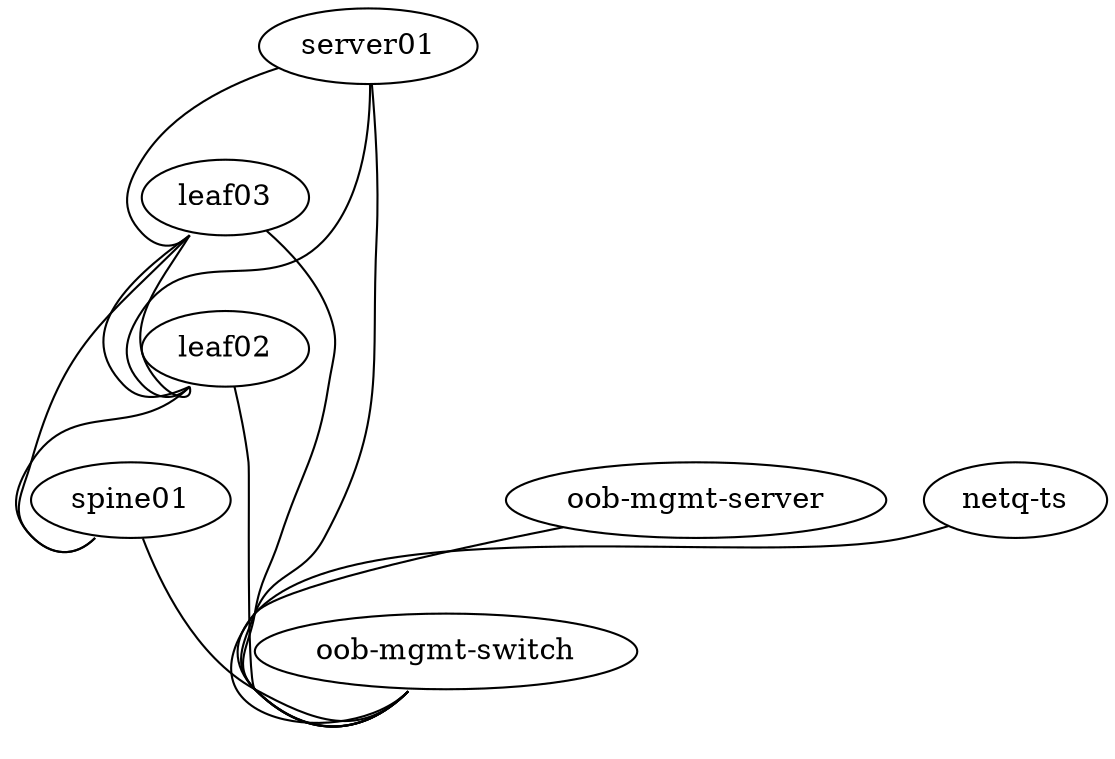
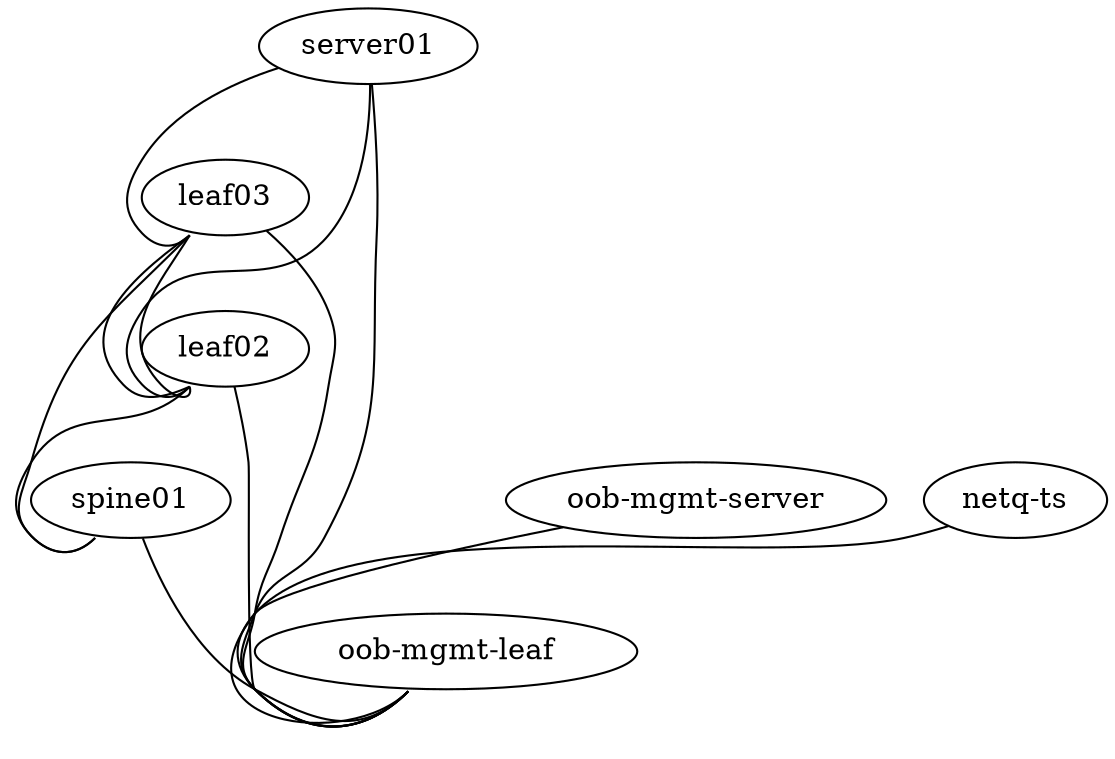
  graph {
    edge [headport=swp1 tailport=eth0]
    n1 [label=leaf03]
    spine01
    leaf02
-   "oob-mgmt-switch"
+   "oob-mgmt-switch" [label="oob-mgmt-leaf"]
    server01
    "oob-mgmt-server"
    "netq-ts"
    n1 -- spine01 [tailport=swp51]
    n1 -- leaf02 [headport=swp49 tailport=swp49]
    n1 -- leaf02 [headport=swp50 tailport=swp50]
    n1 -- "oob-mgmt-switch" [headport=swp4]
    spine01 -- "oob-mgmt-switch" [headport=swp6]
    leaf02 -- spine01 [headport=swp2 tailport=swp51]
    leaf02 -- "oob-mgmt-switch" [headport=swp5]
    server01 -- n1 [tailport=eth1]
    server01 -- leaf02 [tailport=eth2]
    server01 -- "oob-mgmt-switch" [headport=swp2]
    "oob-mgmt-server" -- "oob-mgmt-switch" [tailport=eth1]
    "netq-ts" -- "oob-mgmt-switch" [headport=swp7]
  }
